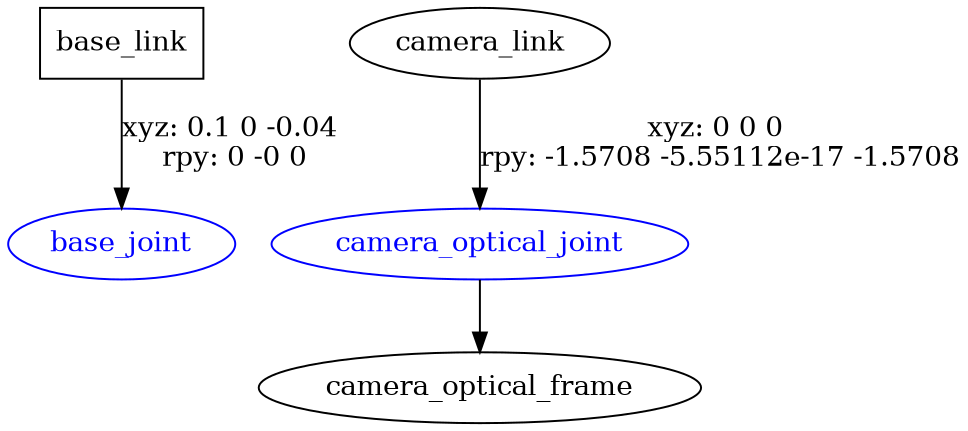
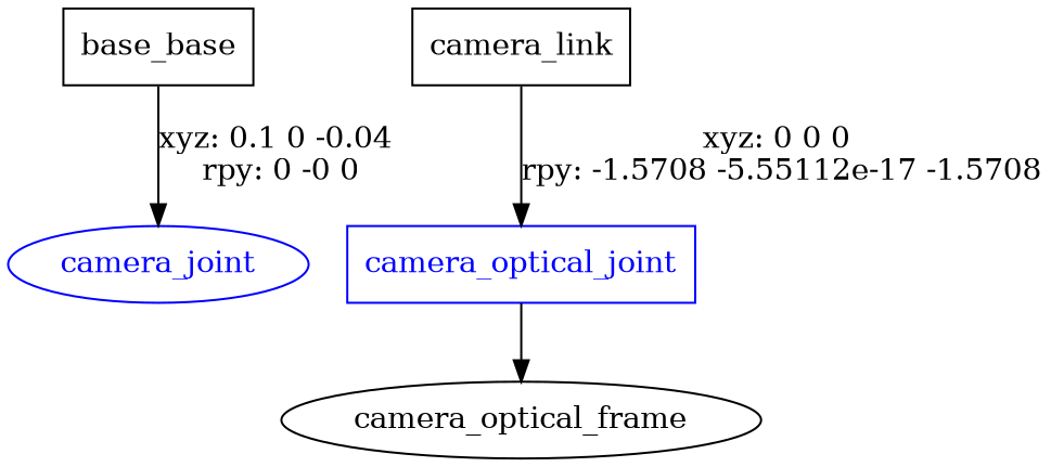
  digraph {
    node [shape=ellipse]
-   n1 [label=base_link shape=box]
-   camera_joint [color=blue fontcolor=blue label=base_joint]
-   n3 [label=camera_link]
-   camera_optical_joint [color=blue fontcolor=blue]
+   n1 [label=base_base shape=box]
+   camera_joint [color=blue fontcolor=blue]
+   n3 [label=camera_link shape=box]
+   camera_optical_joint [color=blue fontcolor=blue shape=box]
    n5 [label=camera_optical_frame]
    n1 -> camera_joint [label="xyz: 0.1 0 -0.04 \nrpy: 0 -0 0"]
    n3 -> camera_optical_joint [label="xyz: 0 0 0 \nrpy: -1.5708 -5.55112e-17 -1.5708"]
    camera_optical_joint -> n5
  }
